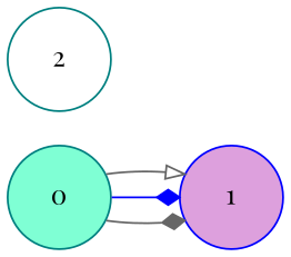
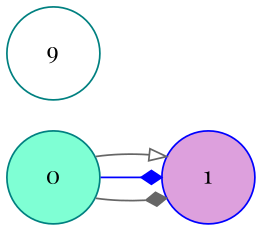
  digraph {
    rankdir=LR
    fontname="Playfair Display"
    node [style=filled color=teal shape=circle fontname="Playfair Display"]
    edge [type="AccessType.READ" color=gray40 arrowhead=diamond fontname="Playfair Display"]
    0 [height=0.5 width=0.75 fillcolor=aquamarine]
    1 [height=0.5 width=0.75 fillcolor=plum color=blue]
-   2 [height=0.5 width=0.75 fillcolor=white]
+   2 [height=0.5 width=0.75 fillcolor=white label=9]
    0 -> 1 [data=2]
    0 -> 1 [color=blue]
    0 -> 1 [arrowhead=onormal]
  }
